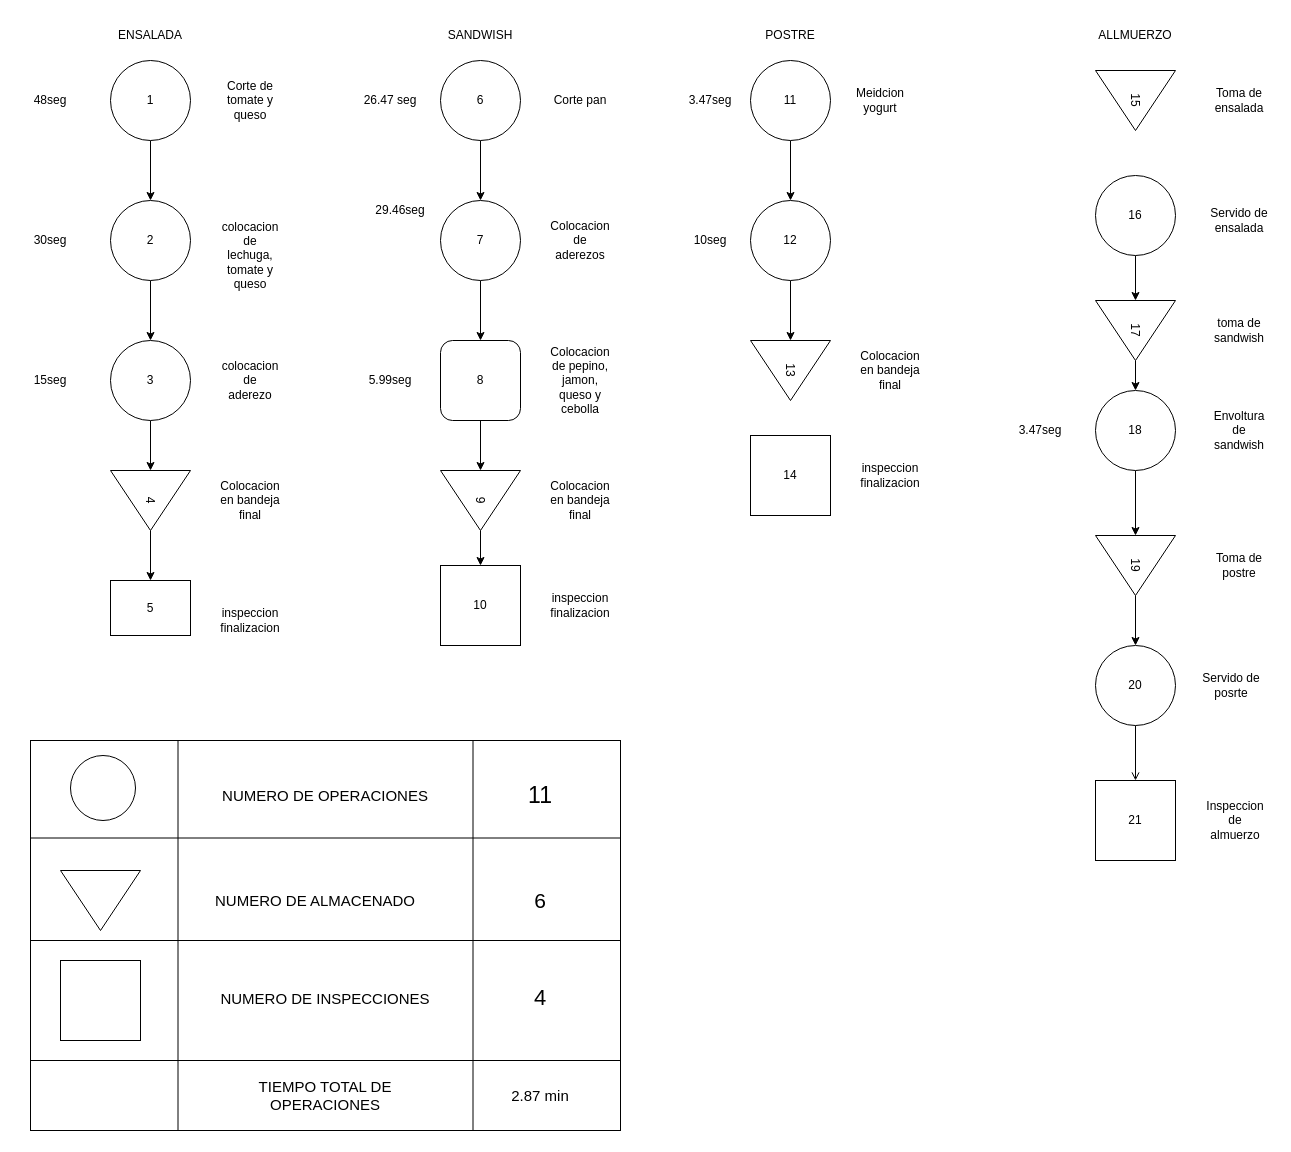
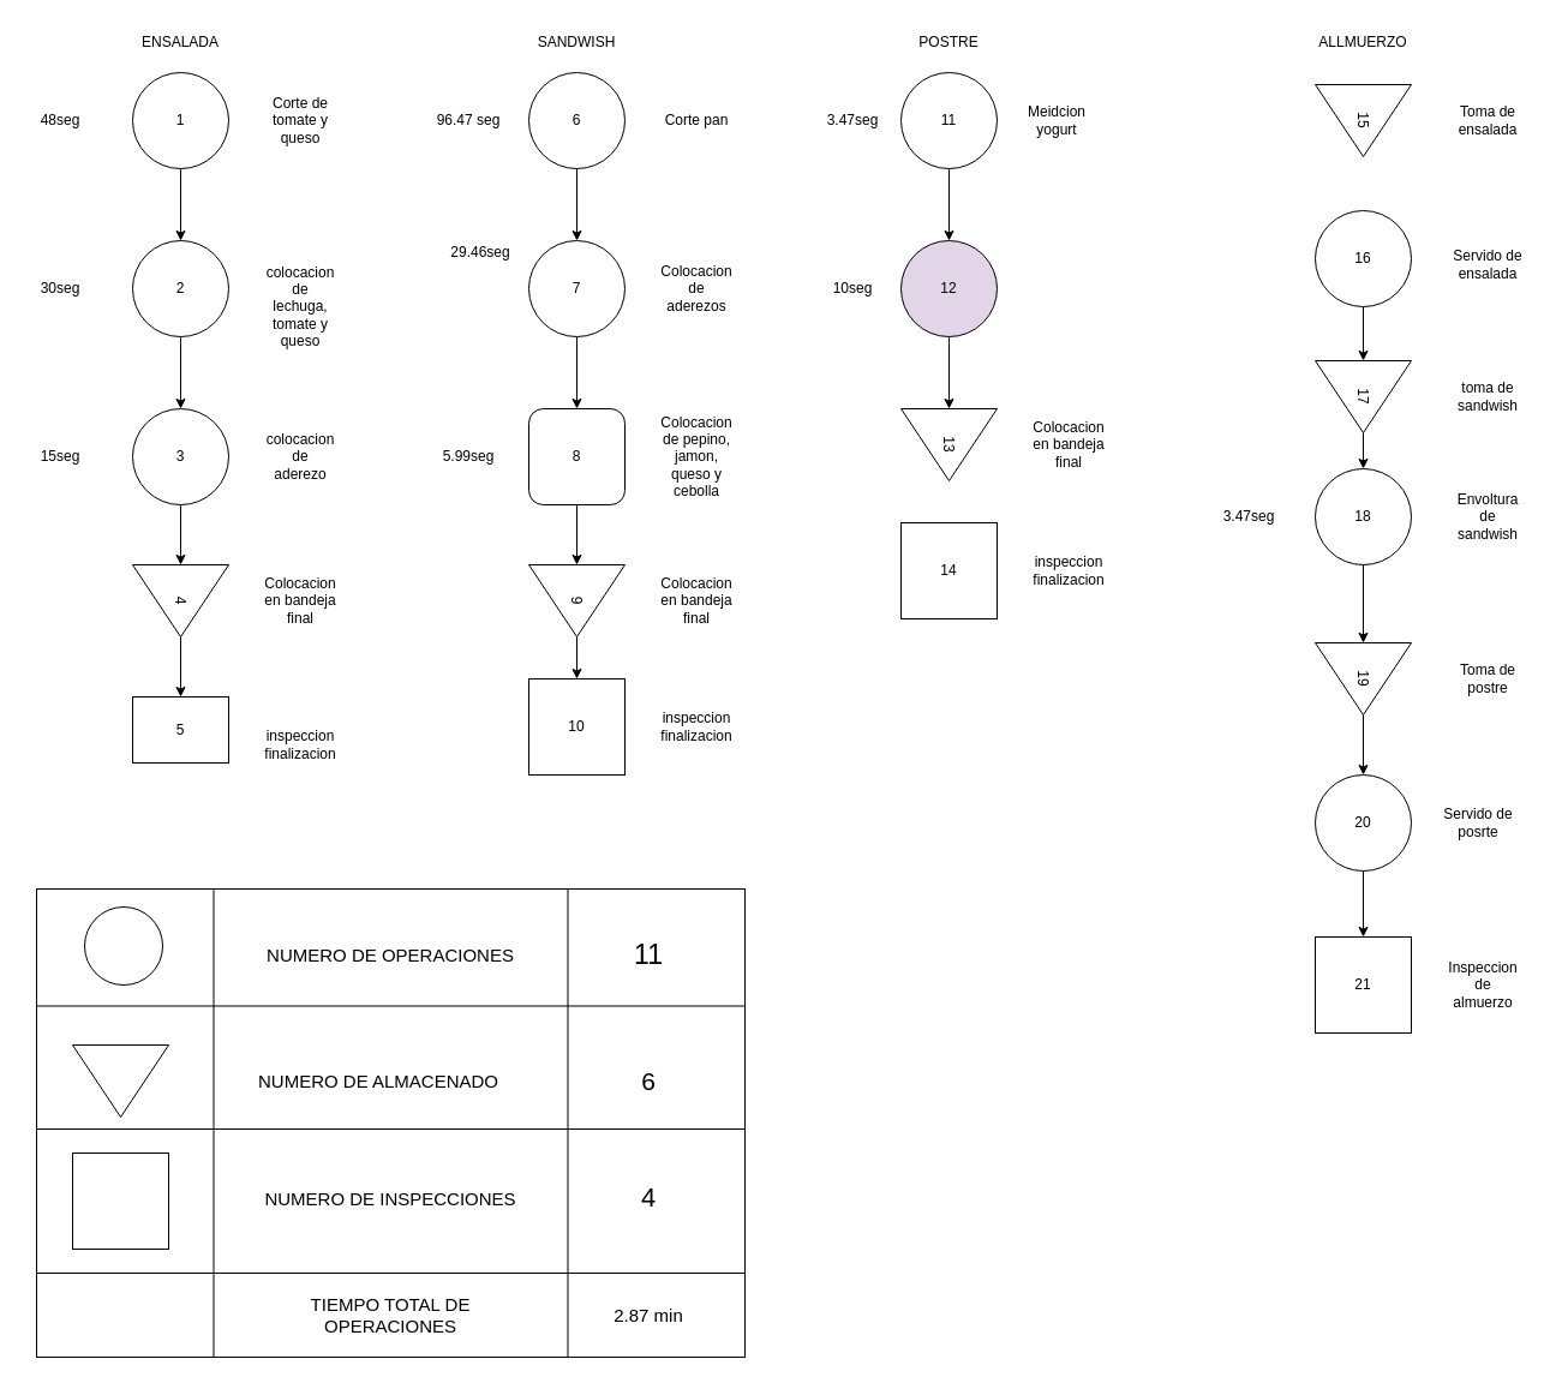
  <mxCell id="0" />
  <mxCell id="1" parent="0" />
  <mxCell id="2" style="edgeStyle=orthogonalEdgeStyle;rounded=0;orthogonalLoop=1;jettySize=auto;html=1;entryX=0.5;entryY=0;entryDx=0;entryDy=0;" edge="1" parent="1" source="3" target="7"><mxGeometry relative="1" as="geometry" /></mxCell>
  <mxCell id="3" value="1" style="ellipse;whiteSpace=wrap;html=1;aspect=fixed;" vertex="1" parent="1"><mxGeometry x="110" y="60" width="80" height="80" as="geometry" /></mxCell>
  <mxCell id="4" value="48seg" style="text;html=1;strokeColor=none;fillColor=none;align=center;verticalAlign=middle;whiteSpace=wrap;rounded=0;" vertex="1" parent="1"><mxGeometry x="20" y="85" width="60" height="30" as="geometry" /></mxCell>
  <mxCell id="5" value="Corte de tomate y queso" style="text;html=1;strokeColor=none;fillColor=none;align=center;verticalAlign=middle;whiteSpace=wrap;rounded=0;" vertex="1" parent="1"><mxGeometry x="220" y="85" width="60" height="30" as="geometry" /></mxCell>
  <mxCell id="6" style="edgeStyle=orthogonalEdgeStyle;rounded=0;orthogonalLoop=1;jettySize=auto;html=1;entryX=0.5;entryY=0;entryDx=0;entryDy=0;" edge="1" parent="1" source="7" target="11"><mxGeometry relative="1" as="geometry" /></mxCell>
  <mxCell id="7" value="2" style="ellipse;whiteSpace=wrap;html=1;aspect=fixed;" vertex="1" parent="1"><mxGeometry x="110" y="200" width="80" height="80" as="geometry" /></mxCell>
  <mxCell id="8" value="colocacion de lechuga, tomate y queso" style="text;html=1;strokeColor=none;fillColor=none;align=center;verticalAlign=middle;whiteSpace=wrap;rounded=0;" vertex="1" parent="1"><mxGeometry x="220" y="240" width="60" height="30" as="geometry" /></mxCell>
  <mxCell id="9" value="30seg" style="text;html=1;strokeColor=none;fillColor=none;align=center;verticalAlign=middle;whiteSpace=wrap;rounded=0;" vertex="1" parent="1"><mxGeometry x="20" y="225" width="60" height="30" as="geometry" /></mxCell>
  <mxCell id="10" style="edgeStyle=orthogonalEdgeStyle;rounded=0;orthogonalLoop=1;jettySize=auto;html=1;entryX=0;entryY=0.5;entryDx=0;entryDy=0;" edge="1" parent="1" source="11" target="15"><mxGeometry relative="1" as="geometry" /></mxCell>
  <mxCell id="11" value="3" style="ellipse;whiteSpace=wrap;html=1;aspect=fixed;" vertex="1" parent="1"><mxGeometry x="110" y="340" width="80" height="80" as="geometry" /></mxCell>
  <mxCell id="12" value="colocacion de aderezo" style="text;html=1;strokeColor=none;fillColor=none;align=center;verticalAlign=middle;whiteSpace=wrap;rounded=0;" vertex="1" parent="1"><mxGeometry x="220" y="365" width="60" height="30" as="geometry" /></mxCell>
  <mxCell id="13" value="15seg" style="text;html=1;strokeColor=none;fillColor=none;align=center;verticalAlign=middle;whiteSpace=wrap;rounded=0;" vertex="1" parent="1"><mxGeometry x="20" y="365" width="60" height="30" as="geometry" /></mxCell>
  <mxCell id="14" style="edgeStyle=orthogonalEdgeStyle;rounded=0;orthogonalLoop=1;jettySize=auto;html=1;entryX=0.5;entryY=0;entryDx=0;entryDy=0;" edge="1" parent="1" source="15" target="17"><mxGeometry relative="1" as="geometry" /></mxCell>
  <mxCell id="15" value="4" style="triangle;whiteSpace=wrap;html=1;rotation=90;" vertex="1" parent="1"><mxGeometry x="120" y="460" width="60" height="80" as="geometry" /></mxCell>
  <mxCell id="16" value="Colocacion en bandeja final" style="text;html=1;strokeColor=none;fillColor=none;align=center;verticalAlign=middle;whiteSpace=wrap;rounded=0;" vertex="1" parent="1"><mxGeometry x="220" y="485" width="60" height="30" as="geometry" /></mxCell>
  <mxCell id="17" value="5" style="whiteSpace=wrap;html=1;aspect=fixed;" vertex="1" parent="1"><mxGeometry x="110" y="580" width="80" height="55" as="geometry" /></mxCell>
  <mxCell id="18" value="inspeccion finalizacion" style="text;html=1;strokeColor=none;fillColor=none;align=center;verticalAlign=middle;whiteSpace=wrap;rounded=0;" vertex="1" parent="1"><mxGeometry x="220" y="605" width="60" height="30" as="geometry" /></mxCell>
  <mxCell id="19" style="edgeStyle=orthogonalEdgeStyle;rounded=0;orthogonalLoop=1;jettySize=auto;html=1;entryX=0.5;entryY=0;entryDx=0;entryDy=0;" edge="1" parent="1" source="20" target="23"><mxGeometry relative="1" as="geometry" /></mxCell>
  <mxCell id="20" value="6" style="ellipse;whiteSpace=wrap;html=1;aspect=fixed;" vertex="1" parent="1"><mxGeometry x="440" y="60" width="80" height="80" as="geometry" /></mxCell>
  <mxCell id="21" value="Corte pan" style="text;html=1;strokeColor=none;fillColor=none;align=center;verticalAlign=middle;whiteSpace=wrap;rounded=0;" vertex="1" parent="1"><mxGeometry x="550" y="85" width="60" height="30" as="geometry" /></mxCell>
  <mxCell id="22" value="" style="edgeStyle=orthogonalEdgeStyle;rounded=0;orthogonalLoop=1;jettySize=auto;html=1;" edge="1" parent="1" source="23" target="26"><mxGeometry relative="1" as="geometry" /></mxCell>
  <mxCell id="23" value="7" style="ellipse;whiteSpace=wrap;html=1;aspect=fixed;" vertex="1" parent="1"><mxGeometry x="440" y="200" width="80" height="80" as="geometry" /></mxCell>
  <mxCell id="24" value="Colocacion de aderezos" style="text;html=1;strokeColor=none;fillColor=none;align=center;verticalAlign=middle;whiteSpace=wrap;rounded=0;" vertex="1" parent="1"><mxGeometry x="550" y="225" width="60" height="30" as="geometry" /></mxCell>
  <mxCell id="25" value="" style="edgeStyle=orthogonalEdgeStyle;rounded=0;orthogonalLoop=1;jettySize=auto;html=1;" edge="1" parent="1" source="26" target="29"><mxGeometry relative="1" as="geometry" /></mxCell>
  <mxCell id="26" value="8" style="whiteSpace=wrap;html=1;aspect=fixed;rounded=1;" vertex="1" parent="1"><mxGeometry x="440" y="340" width="80" height="80" as="geometry" /></mxCell>
  <mxCell id="27" value="Colocacion de pepino, jamon, queso y cebolla" style="text;html=1;strokeColor=none;fillColor=none;align=center;verticalAlign=middle;whiteSpace=wrap;rounded=0;" vertex="1" parent="1"><mxGeometry x="550" y="365" width="60" height="30" as="geometry" /></mxCell>
  <mxCell id="28" value="" style="edgeStyle=orthogonalEdgeStyle;rounded=0;orthogonalLoop=1;jettySize=auto;html=1;" edge="1" parent="1" source="29" target="43"><mxGeometry relative="1" as="geometry" /></mxCell>
  <mxCell id="29" value="9" style="triangle;whiteSpace=wrap;html=1;rotation=90;" vertex="1" parent="1"><mxGeometry x="450" y="460" width="60" height="80" as="geometry" /></mxCell>
  <mxCell id="30" value="Colocacion en bandeja final" style="text;html=1;strokeColor=none;fillColor=none;align=center;verticalAlign=middle;whiteSpace=wrap;rounded=0;" vertex="1" parent="1"><mxGeometry x="550" y="485" width="60" height="30" as="geometry" /></mxCell>
  <mxCell id="31" style="edgeStyle=orthogonalEdgeStyle;rounded=0;orthogonalLoop=1;jettySize=auto;html=1;entryX=0.5;entryY=0;entryDx=0;entryDy=0;" edge="1" parent="1" source="32" target="39"><mxGeometry relative="1" as="geometry" /></mxCell>
  <mxCell id="32" value="11" style="ellipse;whiteSpace=wrap;html=1;aspect=fixed;" vertex="1" parent="1"><mxGeometry x="750" y="60" width="80" height="80" as="geometry" /></mxCell>
- <mxCell id="33" value="26.47 seg" style="text;html=1;strokeColor=none;fillColor=none;align=center;verticalAlign=middle;whiteSpace=wrap;rounded=0;" vertex="1" parent="1"><mxGeometry x="360" y="85" width="60" height="30" as="geometry" /></mxCell>
+ <mxCell id="33" value="96.47 seg" style="text;html=1;strokeColor=none;fillColor=none;align=center;verticalAlign=middle;whiteSpace=wrap;rounded=0;" vertex="1" parent="1"><mxGeometry x="360" y="85" width="60" height="30" as="geometry" /></mxCell>
  <mxCell id="34" value="29.46seg" style="text;html=1;strokeColor=none;fillColor=none;align=center;verticalAlign=middle;whiteSpace=wrap;rounded=0;" vertex="1" parent="1"><mxGeometry x="370" y="195" width="60" height="30" as="geometry" /></mxCell>
  <mxCell id="35" value="5.99seg" style="text;html=1;strokeColor=none;fillColor=none;align=center;verticalAlign=middle;whiteSpace=wrap;rounded=0;" vertex="1" parent="1"><mxGeometry x="360" y="365" width="60" height="30" as="geometry" /></mxCell>
  <mxCell id="36" value="3.47seg" style="text;html=1;strokeColor=none;fillColor=none;align=center;verticalAlign=middle;whiteSpace=wrap;rounded=0;" vertex="1" parent="1"><mxGeometry x="680" y="85" width="60" height="30" as="geometry" /></mxCell>
  <mxCell id="37" value="Meidcion yogurt" style="text;html=1;strokeColor=none;fillColor=none;align=center;verticalAlign=middle;whiteSpace=wrap;rounded=0;" vertex="1" parent="1"><mxGeometry x="850" y="85" width="60" height="30" as="geometry" /></mxCell>
  <mxCell id="38" style="edgeStyle=orthogonalEdgeStyle;rounded=0;orthogonalLoop=1;jettySize=auto;html=1;entryX=0;entryY=0.5;entryDx=0;entryDy=0;" edge="1" parent="1" source="39" target="41"><mxGeometry relative="1" as="geometry" /></mxCell>
- <mxCell id="39" value="12" style="ellipse;whiteSpace=wrap;html=1;aspect=fixed;" vertex="1" parent="1"><mxGeometry x="750" y="200" width="80" height="80" as="geometry" /></mxCell>
+ <mxCell id="39" value="12" style="ellipse;whiteSpace=wrap;html=1;aspect=fixed;fillColor=#e1d5e7;" vertex="1" parent="1"><mxGeometry x="750" y="200" width="80" height="80" as="geometry" /></mxCell>
  <mxCell id="40" value="10seg" style="text;html=1;strokeColor=none;fillColor=none;align=center;verticalAlign=middle;whiteSpace=wrap;rounded=0;" vertex="1" parent="1"><mxGeometry x="680" y="225" width="60" height="30" as="geometry" /></mxCell>
  <mxCell id="41" value="13" style="triangle;whiteSpace=wrap;html=1;rotation=90;" vertex="1" parent="1"><mxGeometry x="760" y="330" width="60" height="80" as="geometry" /></mxCell>
  <mxCell id="42" value="Colocacion en bandeja final" style="text;html=1;strokeColor=none;fillColor=none;align=center;verticalAlign=middle;whiteSpace=wrap;rounded=0;" vertex="1" parent="1"><mxGeometry x="860" y="355" width="60" height="30" as="geometry" /></mxCell>
  <mxCell id="43" value="10" style="whiteSpace=wrap;html=1;aspect=fixed;" vertex="1" parent="1"><mxGeometry x="440" y="565" width="80" height="80" as="geometry" /></mxCell>
  <mxCell id="44" value="inspeccion finalizacion" style="text;html=1;strokeColor=none;fillColor=none;align=center;verticalAlign=middle;whiteSpace=wrap;rounded=0;" vertex="1" parent="1"><mxGeometry x="550" y="590" width="60" height="30" as="geometry" /></mxCell>
  <mxCell id="45" value="14" style="whiteSpace=wrap;html=1;aspect=fixed;" vertex="1" parent="1"><mxGeometry x="750" y="435" width="80" height="80" as="geometry" /></mxCell>
  <mxCell id="46" value="inspeccion finalizacion" style="text;html=1;strokeColor=none;fillColor=none;align=center;verticalAlign=middle;whiteSpace=wrap;rounded=0;" vertex="1" parent="1"><mxGeometry x="860" y="460" width="60" height="30" as="geometry" /></mxCell>
  <mxCell id="47" value="15" style="triangle;whiteSpace=wrap;html=1;rotation=90;" vertex="1" parent="1"><mxGeometry x="1105" y="60" width="60" height="80" as="geometry" /></mxCell>
  <mxCell id="48" value="ENSALADA" style="text;html=1;strokeColor=none;fillColor=none;align=center;verticalAlign=middle;whiteSpace=wrap;rounded=0;" vertex="1" parent="1"><mxGeometry x="120" width="60" height="30" as="geometry" y="20" /></mxCell>
  <mxCell id="49" value="SANDWISH" style="text;html=1;strokeColor=none;fillColor=none;align=center;verticalAlign=middle;whiteSpace=wrap;rounded=0;" vertex="1" parent="1"><mxGeometry x="450" width="60" height="30" as="geometry" y="20" /></mxCell>
  <mxCell id="50" value="POSTRE" style="text;html=1;strokeColor=none;fillColor=none;align=center;verticalAlign=middle;whiteSpace=wrap;rounded=0;" vertex="1" parent="1"><mxGeometry x="760" width="60" height="30" as="geometry" y="20" /></mxCell>
  <mxCell id="51" value="ALLMUERZO" style="text;html=1;strokeColor=none;fillColor=none;align=center;verticalAlign=middle;whiteSpace=wrap;rounded=0;" vertex="1" parent="1"><mxGeometry x="1105" width="60" height="30" as="geometry" y="20" /></mxCell>
  <mxCell id="52" value="Toma de ensalada" style="text;html=1;strokeColor=none;fillColor=none;align=center;verticalAlign=middle;whiteSpace=wrap;rounded=0;" vertex="1" parent="1"><mxGeometry x="1209" y="85" width="60" height="30" as="geometry" /></mxCell>
  <mxCell id="53" value="" style="edgeStyle=orthogonalEdgeStyle;rounded=0;orthogonalLoop=1;jettySize=auto;html=1;" edge="1" parent="1" source="54" target="57"><mxGeometry relative="1" as="geometry" /></mxCell>
  <mxCell id="54" value="16" style="ellipse;whiteSpace=wrap;html=1;aspect=fixed;" vertex="1" parent="1"><mxGeometry x="1095" y="175" width="80" height="80" as="geometry" /></mxCell>
  <mxCell id="55" value="Servido de ensalada" style="text;html=1;strokeColor=none;fillColor=none;align=center;verticalAlign=middle;whiteSpace=wrap;rounded=0;" vertex="1" parent="1"><mxGeometry x="1209" y="205" width="60" height="30" as="geometry" /></mxCell>
  <mxCell id="56" value="" style="edgeStyle=orthogonalEdgeStyle;rounded=0;orthogonalLoop=1;jettySize=auto;html=1;" edge="1" parent="1" source="57" target="60"><mxGeometry relative="1" as="geometry" /></mxCell>
  <mxCell id="57" value="17" style="triangle;whiteSpace=wrap;html=1;rotation=90;" vertex="1" parent="1"><mxGeometry x="1105" y="290" width="60" height="80" as="geometry" /></mxCell>
  <mxCell id="58" value="toma de sandwish" style="text;html=1;strokeColor=none;fillColor=none;align=center;verticalAlign=middle;whiteSpace=wrap;rounded=0;" vertex="1" parent="1"><mxGeometry x="1209" y="315" width="60" height="30" as="geometry" /></mxCell>
  <mxCell id="59" value="" style="edgeStyle=orthogonalEdgeStyle;rounded=0;orthogonalLoop=1;jettySize=auto;html=1;" edge="1" parent="1" source="60" target="64"><mxGeometry relative="1" as="geometry" /></mxCell>
  <mxCell id="60" value="18" style="ellipse;whiteSpace=wrap;html=1;aspect=fixed;" vertex="1" parent="1"><mxGeometry x="1095" y="390" width="80" height="80" as="geometry" /></mxCell>
  <mxCell id="61" value="Envoltura de sandwish" style="text;html=1;strokeColor=none;fillColor=none;align=center;verticalAlign=middle;whiteSpace=wrap;rounded=0;" vertex="1" parent="1"><mxGeometry x="1209" y="415" width="60" height="30" as="geometry" /></mxCell>
  <mxCell id="62" value="3.47seg" style="text;html=1;strokeColor=none;fillColor=none;align=center;verticalAlign=middle;whiteSpace=wrap;rounded=0;" vertex="1" parent="1"><mxGeometry x="1010" y="415" width="60" height="30" as="geometry" /></mxCell>
  <mxCell id="63" value="" style="edgeStyle=orthogonalEdgeStyle;rounded=0;orthogonalLoop=1;jettySize=auto;html=1;" edge="1" parent="1" source="64" target="67"><mxGeometry relative="1" as="geometry" /></mxCell>
  <mxCell id="64" value="19" style="triangle;whiteSpace=wrap;html=1;rotation=90;" vertex="1" parent="1"><mxGeometry x="1105" y="525" width="60" height="80" as="geometry" /></mxCell>
  <mxCell id="65" value="Toma de postre" style="text;html=1;strokeColor=none;fillColor=none;align=center;verticalAlign=middle;whiteSpace=wrap;rounded=0;" vertex="1" parent="1"><mxGeometry x="1209" y="550" width="60" height="30" as="geometry" /></mxCell>
- <mxCell id="66" value="" style="edgeStyle=orthogonalEdgeStyle;rounded=0;orthogonalLoop=1;jettySize=auto;html=1;endArrow=open;" edge="1" parent="1" source="67" target="69"><mxGeometry relative="1" as="geometry" /></mxCell>
+ <mxCell id="66" value="" style="edgeStyle=orthogonalEdgeStyle;rounded=0;orthogonalLoop=1;jettySize=auto;html=1;" edge="1" parent="1" source="67" target="69"><mxGeometry relative="1" as="geometry" /></mxCell>
  <mxCell id="67" value="20" style="ellipse;whiteSpace=wrap;html=1;aspect=fixed;" vertex="1" parent="1"><mxGeometry x="1095" y="645" width="80" height="80" as="geometry" /></mxCell>
  <mxCell id="68" value="Servido de posrte" style="text;html=1;strokeColor=none;fillColor=none;align=center;verticalAlign=middle;whiteSpace=wrap;rounded=0;" vertex="1" parent="1"><mxGeometry x="1201" y="670" width="60" height="30" as="geometry" /></mxCell>
  <mxCell id="69" value="21" style="whiteSpace=wrap;html=1;aspect=fixed;" vertex="1" parent="1"><mxGeometry x="1095" y="780" width="80" height="80" as="geometry" /></mxCell>
  <mxCell id="70" value="Inspeccion de almuerzo" style="text;html=1;strokeColor=none;fillColor=none;align=center;verticalAlign=middle;whiteSpace=wrap;rounded=0;" vertex="1" parent="1"><mxGeometry x="1205" y="805" width="60" height="30" as="geometry" /></mxCell>
  <mxCell id="71" value="" style="rounded=0;whiteSpace=wrap;html=1;" vertex="1" parent="1"><mxGeometry x="30" y="740" width="590" height="390" as="geometry" /></mxCell>
  <mxCell id="72" value="" style="ellipse;whiteSpace=wrap;html=1;aspect=fixed;" vertex="1" parent="1"><mxGeometry x="70" y="755" width="65" height="65" as="geometry" /></mxCell>
  <mxCell id="73" value="" style="triangle;whiteSpace=wrap;html=1;rotation=90;" vertex="1" parent="1"><mxGeometry x="70" y="860" width="60" height="80" as="geometry" /></mxCell>
  <mxCell id="74" value="" style="whiteSpace=wrap;html=1;aspect=fixed;" vertex="1" parent="1"><mxGeometry x="60" y="960" width="80" height="80" as="geometry" /></mxCell>
  <mxCell id="75" value="" style="endArrow=none;html=1;rounded=0;exitX=0;exitY=0.25;exitDx=0;exitDy=0;entryX=1;entryY=0.25;entryDx=0;entryDy=0;" edge="1" parent="1" source="71" target="71"><mxGeometry width="50" height="50" relative="1" as="geometry"><mxPoint x="610" y="860" as="sourcePoint" /><mxPoint x="660" y="810" as="targetPoint" /></mxGeometry></mxCell>
  <mxCell id="76" value="" style="endArrow=none;html=1;rounded=0;exitX=0;exitY=0.25;exitDx=0;exitDy=0;" edge="1" parent="1"><mxGeometry width="50" height="50" relative="1" as="geometry"><mxPoint x="30" y="940" as="sourcePoint" /><mxPoint x="620" y="940" as="targetPoint" /></mxGeometry></mxCell>
  <mxCell id="77" value="" style="endArrow=none;html=1;rounded=0;exitX=0;exitY=0.25;exitDx=0;exitDy=0;" edge="1" parent="1"><mxGeometry width="50" height="50" relative="1" as="geometry"><mxPoint x="30" y="1060" as="sourcePoint" /><mxPoint x="620" y="1060" as="targetPoint" /></mxGeometry></mxCell>
  <mxCell id="78" value="" style="endArrow=none;html=1;rounded=0;entryX=0.25;entryY=0;entryDx=0;entryDy=0;exitX=0.25;exitY=1;exitDx=0;exitDy=0;" edge="1" parent="1" source="71" target="71"><mxGeometry width="50" height="50" relative="1" as="geometry"><mxPoint x="610" y="860" as="sourcePoint" /><mxPoint x="660" y="810" as="targetPoint" /></mxGeometry></mxCell>
  <mxCell id="79" value="NUMERO DE OPERACIONES" style="text;html=1;strokeColor=none;fillColor=none;align=center;verticalAlign=middle;whiteSpace=wrap;rounded=0;fontSize=15;" vertex="1" parent="1"><mxGeometry x="215" y="780" width="220" height="30" as="geometry" /></mxCell>
  <mxCell id="80" value="NUMERO DE ALMACENADO" style="text;html=1;strokeColor=none;fillColor=none;align=center;verticalAlign=middle;whiteSpace=wrap;rounded=0;fontSize=15;" vertex="1" parent="1"><mxGeometry x="200" y="885" width="230" height="30" as="geometry" /></mxCell>
  <mxCell id="81" value="" style="endArrow=none;html=1;rounded=0;entryX=0.75;entryY=0;entryDx=0;entryDy=0;exitX=0.75;exitY=1;exitDx=0;exitDy=0;" edge="1" parent="1" source="71" target="71"><mxGeometry width="50" height="50" relative="1" as="geometry"><mxPoint x="412" y="1230" as="sourcePoint" /><mxPoint x="410" y="740" as="targetPoint" /></mxGeometry></mxCell>
  <mxCell id="82" value="NUMERO DE INSPECCIONES" style="text;html=1;strokeColor=none;fillColor=none;align=center;verticalAlign=middle;whiteSpace=wrap;rounded=0;fontSize=15;" vertex="1" parent="1"><mxGeometry x="210" y="982.5" width="230" height="30" as="geometry" /></mxCell>
  <mxCell id="83" value="11" style="text;html=1;strokeColor=none;fillColor=none;align=center;verticalAlign=middle;whiteSpace=wrap;rounded=0;fontSize=23;" vertex="1" parent="1"><mxGeometry x="510" y="780" width="60" height="30" as="geometry" /></mxCell>
  <mxCell id="84" value="6" style="text;html=1;strokeColor=none;fillColor=none;align=center;verticalAlign=middle;whiteSpace=wrap;rounded=0;fontSize=21;" vertex="1" parent="1"><mxGeometry x="510" y="885" width="60" height="30" as="geometry" /></mxCell>
  <mxCell id="85" value="4" style="text;html=1;strokeColor=none;fillColor=none;align=center;verticalAlign=middle;whiteSpace=wrap;rounded=0;fontSize=22;" vertex="1" parent="1"><mxGeometry x="510" y="980" width="60" height="35" as="geometry" /></mxCell>
  <mxCell id="86" value="TIEMPO TOTAL DE OPERACIONES" style="text;html=1;strokeColor=none;fillColor=none;align=center;verticalAlign=middle;whiteSpace=wrap;rounded=0;fontSize=15;" vertex="1" parent="1"><mxGeometry x="220" y="1080" width="210" height="30" as="geometry" /></mxCell>
  <mxCell id="87" value="2.87 min" style="text;html=1;strokeColor=none;fillColor=none;align=center;verticalAlign=middle;whiteSpace=wrap;rounded=0;fontSize=15;" vertex="1" parent="1"><mxGeometry x="510" y="1080" width="60" height="30" as="geometry" /></mxCell>
